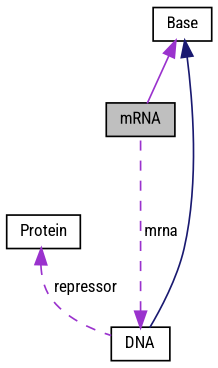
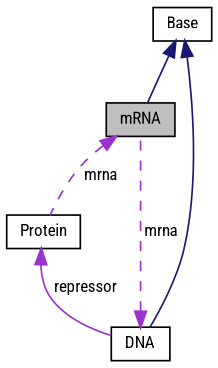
  digraph {
    fontname="Roboto Condensed"
    node [color=black fillcolor=white fontname="Roboto Condensed" fontsize=10 shape=record style=filled]
    edge [color=darkorchid3 dir=back fontname="Roboto Condensed" fontsize=10 labelfontname=Helvetica labelfontsize=10 style=dashed]
    n1 [fillcolor=grey75 fontcolor=black height=0.2 label=mRNA width=0.4]
    n2 [height=0.2 label=Protein width=0.4]
    n3 [height=0.2 label=DNA width=0.4]
    n4 [height=0.2 label=Base width=0.4]
-   n2 -> n3 [label=" repressor"]
+   n1 -> n2 [label=" mrna"]
+   n2 -> n3 [label=" repressor" style=solid]
    n3 -> n1 [label=" mrna"]
-   n4 -> n1 [style=solid]
+   n4 -> n1 [color=midnightblue style=solid]
    n4 -> n3 [color=midnightblue style=solid]
  }
